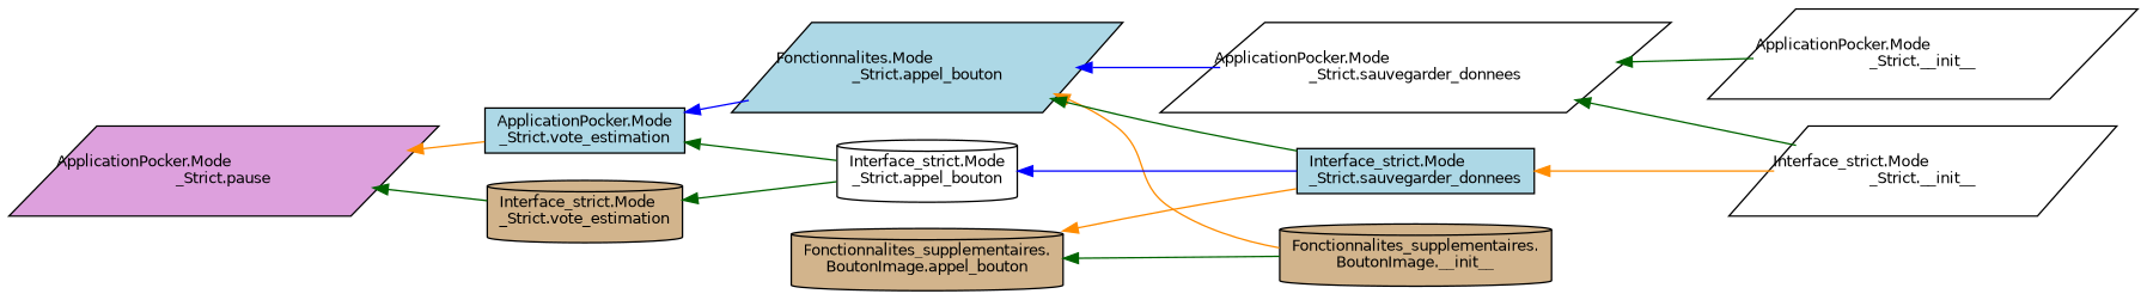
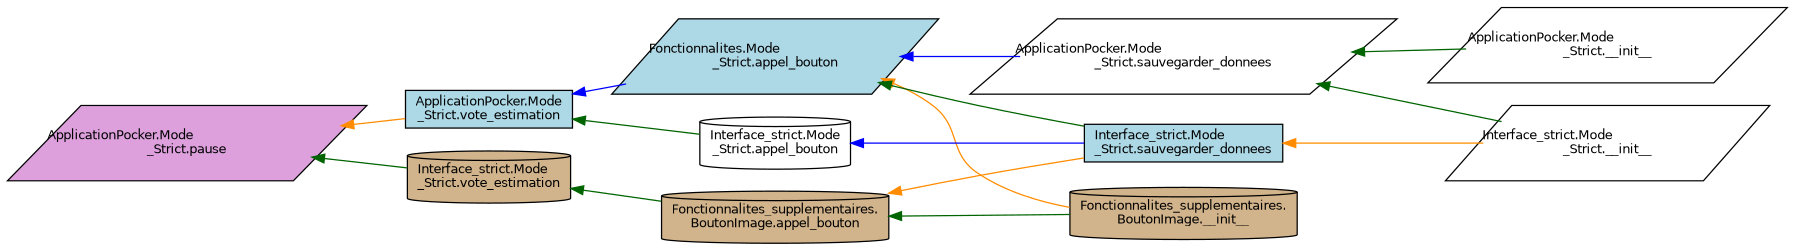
  digraph {
    rankdir=LR
    node [color=black fillcolor=white fontname=Helvetica fontsize=10 shape=parallelogram style=filled]
    edge [color=darkgreen dir=back fontname=Helvetica fontsize=10 labelfontname=Helvetica labelfontsize=10 style=solid]
    n1 [fillcolor=plum fontcolor=black height=0.2 label="ApplicationPocker.Mode\l_Strict.pause" width=0.4]
    n2 [fillcolor=lightblue height=0.2 label="ApplicationPocker.Mode\l_Strict.vote_estimation" shape=box width=0.4]
    n3 [fillcolor=tan height=0.2 label="Interface_strict.Mode\l_Strict.vote_estimation" shape=cylinder width=0.4]
    n4 [fillcolor=lightblue height=0.2 label="Fonctionnalites.Mode\l_Strict.appel_bouton" width=0.4]
    n5 [height=0.2 label="Interface_strict.Mode\l_Strict.appel_bouton" shape=cylinder width=0.4]
    n6 [height=0.2 label="ApplicationPocker.Mode\l_Strict.sauvegarder_donnees" width=0.4]
    n7 [fillcolor=tan height=0.2 label="Fonctionnalites_supplementaires.\lBoutonImage.__init__" shape=cylinder width=0.4]
    n8 [fillcolor=lightblue height=0.2 label="Interface_strict.Mode\l_Strict.sauvegarder_donnees" shape=box width=0.4]
    n9 [fillcolor=tan height=0.2 label="Fonctionnalites_supplementaires.\lBoutonImage.appel_bouton" shape=cylinder width=0.4]
    n10 [height=0.2 label="ApplicationPocker.Mode\l_Strict.__init__" width=0.4]
    n11 [height=0.2 label="Interface_strict.Mode\l_Strict.__init__" width=0.4]
    n1 -> n2 [color=darkorange]
    n1 -> n3
    n2 -> n4 [color=blue]
    n2 -> n5
-   n3 -> n5
+   n3 -> n9
    n4 -> n6 [color=blue]
    n4 -> n7 [color=darkorange]
    n4 -> n8
    n5 -> n8 [color=blue]
    n6 -> n10
    n6 -> n11
    n8 -> n11 [color=darkorange]
    n9 -> n7
    n9 -> n8 [color=darkorange]
  }
